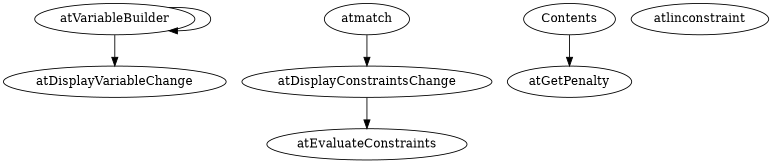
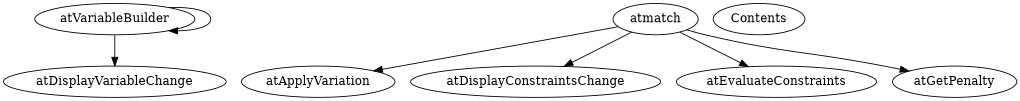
  digraph {
    atVariableBuilder
    atDisplayVariableChange
    atmatch
+   atApplyVariation
    atDisplayConstraintsChange
    atEvaluateConstraints
    atGetPenalty
    Contents
-   atlinconstraint
    atVariableBuilder -> atVariableBuilder
    atVariableBuilder -> atDisplayVariableChange
+   atmatch -> atApplyVariation
    atmatch -> atDisplayConstraintsChange
-   atDisplayConstraintsChange -> atEvaluateConstraints
-   Contents -> atGetPenalty
+   atmatch -> atEvaluateConstraints
+   atmatch -> atGetPenalty
  }
